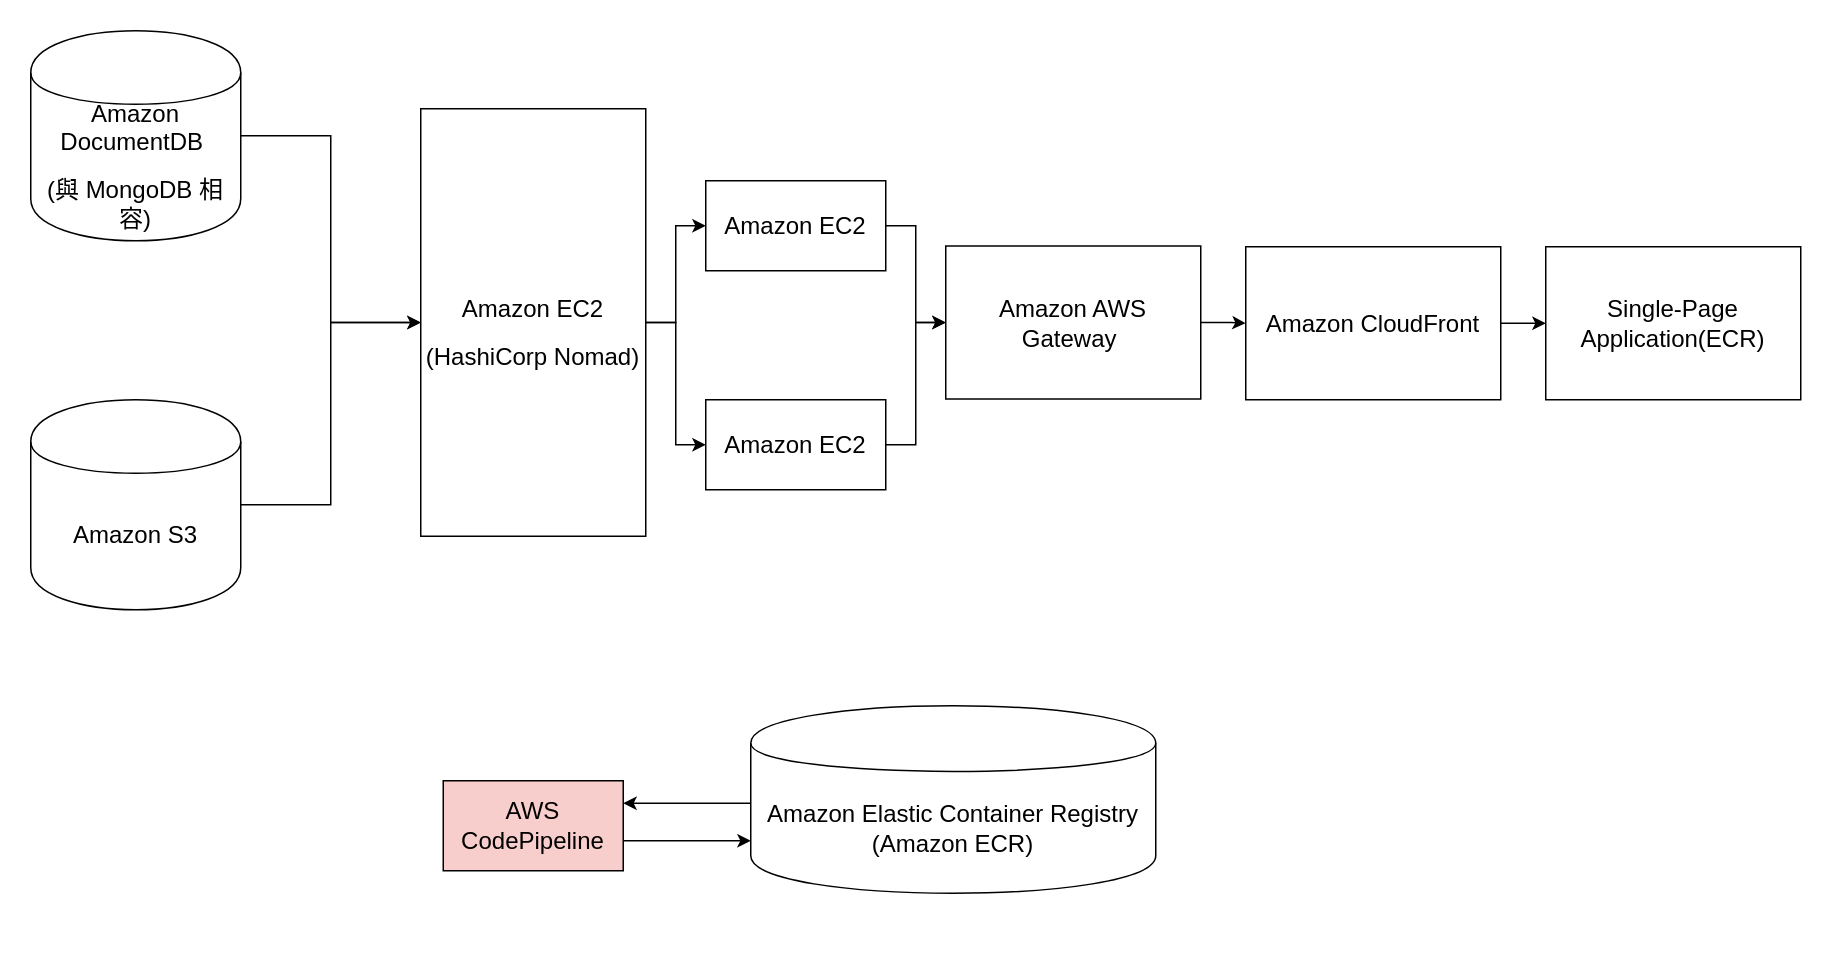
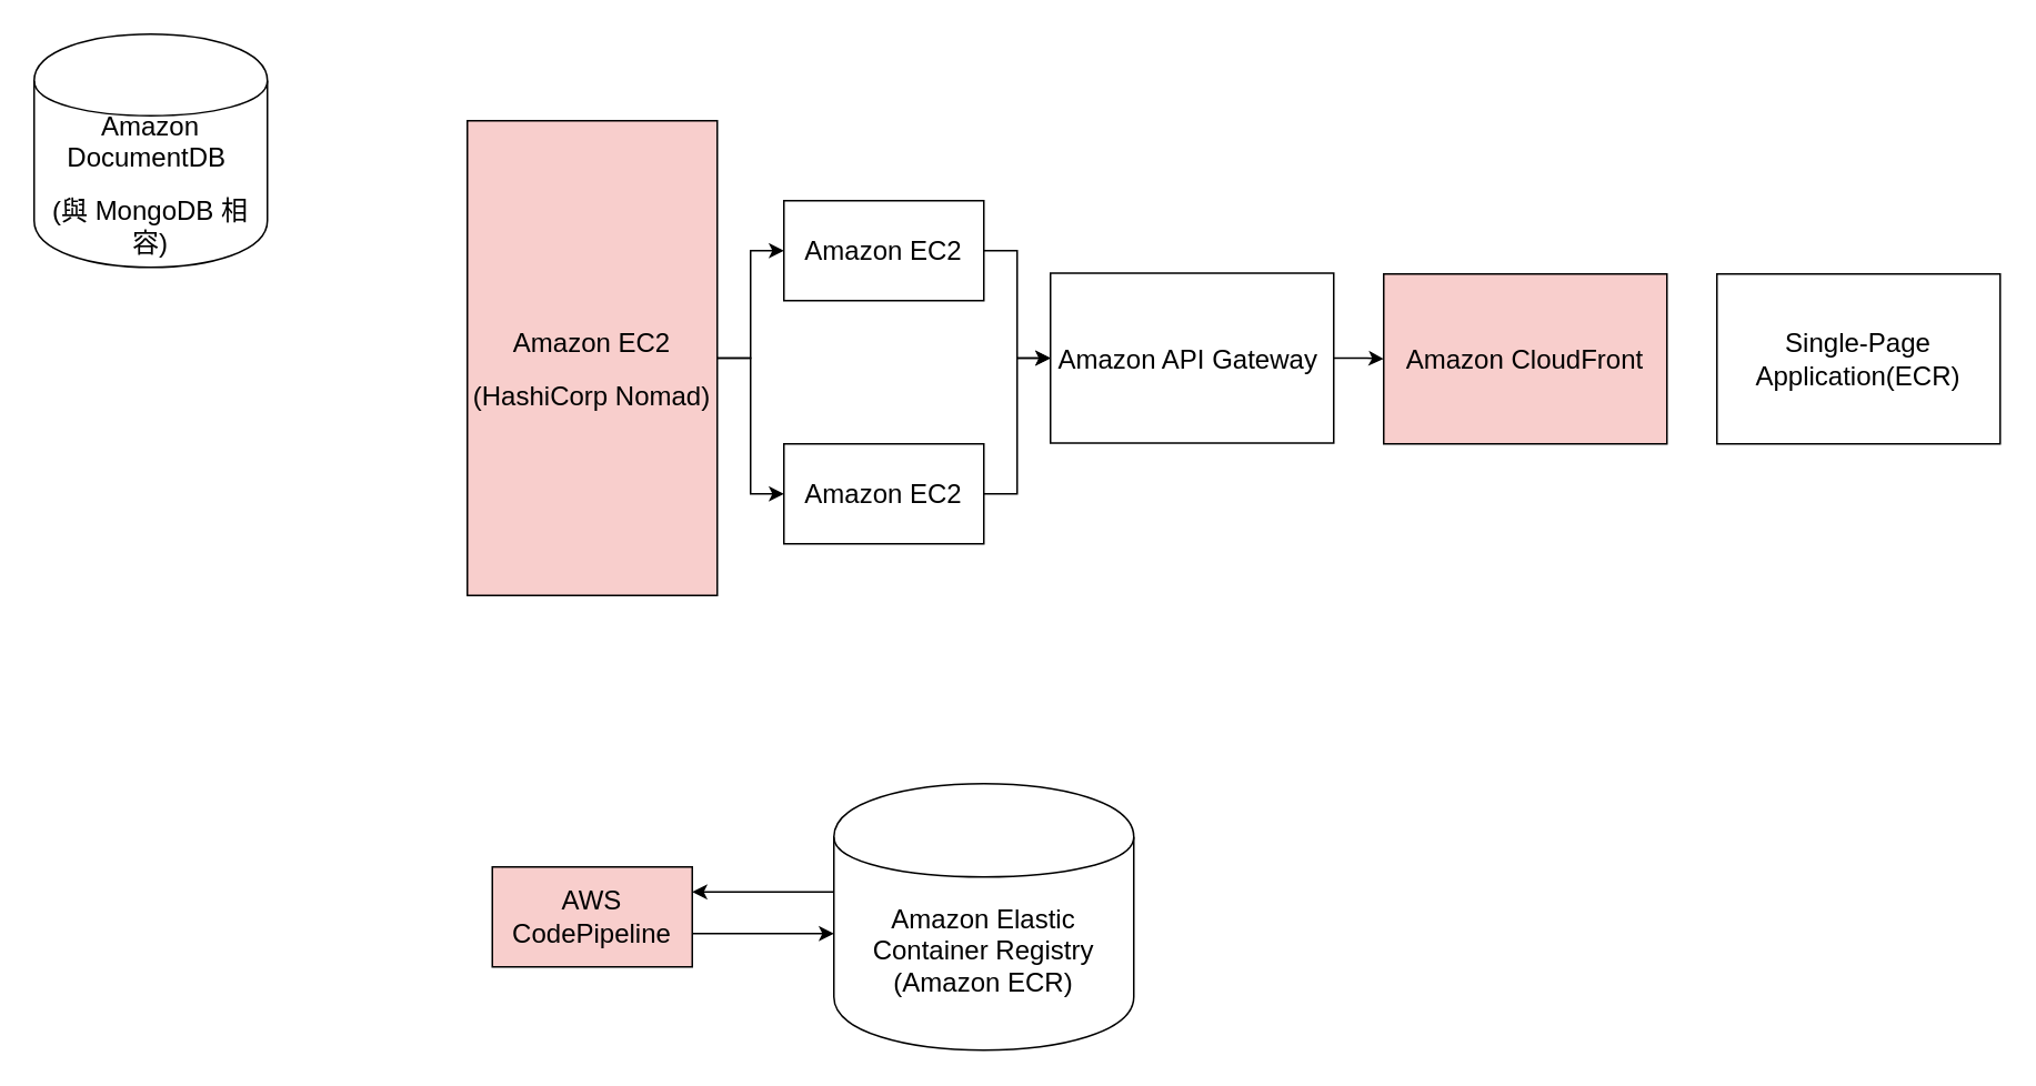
  <mxCell id="0" />
  <mxCell id="1" parent="0" />
  <mxCell id="2" value="" style="edgeStyle=orthogonalEdgeStyle;rounded=0;orthogonalLoop=1;jettySize=auto;html=1;" parent="1" source="3" target="5" edge="1"><mxGeometry relative="1" as="geometry" /></mxCell>
- <mxCell id="3" value="&lt;span lang=&quot;EN-US&quot; style=&quot;font-size: 12.0pt ; font-family: &amp;#34;微軟正黑體&amp;#34; , sans-serif&quot;&gt;Amazon AWS Gateway&amp;nbsp;&lt;/span&gt;" style="rounded=0;whiteSpace=wrap;html=1;" parent="1" vertex="1"><mxGeometry x="630" y="163.5" width="170" height="102" as="geometry" /></mxCell>
- <mxCell id="4" value="" style="edgeStyle=orthogonalEdgeStyle;rounded=0;orthogonalLoop=1;jettySize=auto;html=1;" parent="1" source="5" target="6" edge="1"><mxGeometry relative="1" as="geometry" /></mxCell>
- <mxCell id="5" value="&lt;span lang=&quot;EN-US&quot; style=&quot;font-size: 12.0pt ; font-family: &amp;#34;微軟正黑體&amp;#34; , sans-serif&quot;&gt;Amazon CloudFront&lt;/span&gt;" style="rounded=0;whiteSpace=wrap;html=1;" parent="1" vertex="1"><mxGeometry x="830" y="164" width="170" height="102" as="geometry" /></mxCell>
+ <mxCell id="3" value="&lt;span lang=&quot;EN-US&quot; style=&quot;font-size: 12.0pt ; font-family: &amp;#34;微軟正黑體&amp;#34; , sans-serif&quot;&gt;Amazon API Gateway&amp;nbsp;&lt;/span&gt;" style="rounded=0;whiteSpace=wrap;html=1;" parent="1" vertex="1"><mxGeometry x="630" y="163.5" width="170" height="102" as="geometry" /></mxCell>
+ <mxCell id="5" value="&lt;span lang=&quot;EN-US&quot; style=&quot;font-size: 12.0pt ; font-family: &amp;#34;微軟正黑體&amp;#34; , sans-serif&quot;&gt;Amazon CloudFront&lt;/span&gt;" style="rounded=0;whiteSpace=wrap;html=1;fillColor=#f8cecc;" parent="1" vertex="1"><mxGeometry x="830" y="164" width="170" height="102" as="geometry" /></mxCell>
  <mxCell id="6" value="&lt;span lang=&quot;EN-US&quot; style=&quot;font-size: 12.0pt ; font-family: &amp;#34;微軟正黑體&amp;#34; , sans-serif&quot;&gt;Single-Page Application(ECR)&lt;/span&gt;" style="rounded=0;whiteSpace=wrap;html=1;" parent="1" vertex="1"><mxGeometry x="1030" y="164" width="170" height="102" as="geometry" /></mxCell>
  <mxCell id="7" style="edgeStyle=orthogonalEdgeStyle;rounded=0;orthogonalLoop=1;jettySize=auto;html=1;entryX=1;entryY=0.25;entryDx=0;entryDy=0;" edge="1" parent="1" source="8" target="17"><mxGeometry relative="1" as="geometry"><Array as="points"><mxPoint x="480" y="535" /><mxPoint x="480" y="535" /></Array></mxGeometry></mxCell>
- <mxCell id="8" value="&lt;span lang=&quot;EN-US&quot; style=&quot;font-size: 12.0pt ; font-family: &amp;#34;微軟正黑體&amp;#34; , sans-serif&quot;&gt;Amazon Elastic Container Registry (Amazon ECR)&lt;/span&gt;" style="shape=cylinder;whiteSpace=wrap;html=1;boundedLbl=1;backgroundOutline=1;" vertex="1" parent="1"><mxGeometry x="500" y="470" width="270" height="125" as="geometry" /></mxCell>
- <mxCell id="9" style="edgeStyle=orthogonalEdgeStyle;rounded=0;orthogonalLoop=1;jettySize=auto;html=1;entryX=0;entryY=0.5;entryDx=0;entryDy=0;" edge="1" parent="1" source="10" target="15"><mxGeometry relative="1" as="geometry" /></mxCell>
- <mxCell id="10" value="&lt;span style=&quot;font-family: , sans-serif ; font-size: 16px ; white-space: normal&quot;&gt;Amazon S3&lt;/span&gt;" style="shape=cylinder;whiteSpace=wrap;html=1;boundedLbl=1;backgroundOutline=1;" vertex="1" parent="1"><mxGeometry x="20" y="266" width="140" height="140" as="geometry" /></mxCell>
- <mxCell id="11" style="edgeStyle=orthogonalEdgeStyle;rounded=0;orthogonalLoop=1;jettySize=auto;html=1;" edge="1" parent="1" source="12" target="15"><mxGeometry relative="1" as="geometry" /></mxCell>
+ <mxCell id="8" value="&lt;span lang=&quot;EN-US&quot; style=&quot;font-size: 12.0pt ; font-family: &amp;#34;微軟正黑體&amp;#34; , sans-serif&quot;&gt;Amazon Elastic Container Registry (Amazon ECR)&lt;/span&gt;" style="shape=cylinder;whiteSpace=wrap;html=1;boundedLbl=1;backgroundOutline=1;" vertex="1" parent="1"><mxGeometry x="500" y="470" width="180" height="160" as="geometry" /></mxCell>
  <mxCell id="12" value="&lt;p class=&quot;MsoCaption&quot;&gt;&lt;span lang=&quot;EN-US&quot; style=&quot;font-size: 12pt ; font-family: , sans-serif&quot;&gt;Amazon DocumentDB&amp;nbsp;&lt;/span&gt;&lt;/p&gt;&lt;p class=&quot;MsoCaption&quot;&gt;&lt;span lang=&quot;EN-US&quot; style=&quot;font-size: 12pt ; font-family: , sans-serif&quot;&gt;(&lt;/span&gt;&lt;span style=&quot;font-size: 12pt ; font-family: , sans-serif&quot;&gt;與&lt;span lang=&quot;EN-US&quot;&gt;&amp;nbsp;MongoDB&amp;nbsp;&lt;/span&gt;相容&lt;span lang=&quot;EN-US&quot;&gt;)&lt;/span&gt;&lt;/span&gt;&lt;/p&gt;" style="shape=cylinder;whiteSpace=wrap;html=1;boundedLbl=1;backgroundOutline=1;" vertex="1" parent="1"><mxGeometry x="20" y="20" width="140" height="140" as="geometry" /></mxCell>
  <mxCell id="13" style="edgeStyle=orthogonalEdgeStyle;rounded=0;orthogonalLoop=1;jettySize=auto;html=1;entryX=0;entryY=0.5;entryDx=0;entryDy=0;" edge="1" parent="1" source="15" target="19"><mxGeometry relative="1" as="geometry" /></mxCell>
  <mxCell id="14" style="edgeStyle=orthogonalEdgeStyle;rounded=0;orthogonalLoop=1;jettySize=auto;html=1;entryX=0;entryY=0.5;entryDx=0;entryDy=0;" edge="1" parent="1" source="15" target="21"><mxGeometry relative="1" as="geometry" /></mxCell>
- <mxCell id="15" value="&lt;p class=&quot;MsoNormal&quot;&gt;&lt;span style=&quot;font-family: , sans-serif ; font-size: 16px&quot;&gt;Amazon EC2&lt;/span&gt;&lt;/p&gt;&lt;span style=&quot;font-size: 16px&quot;&gt;(HashiCorp Nomad)&lt;/span&gt;" style="rounded=0;whiteSpace=wrap;html=1;" vertex="1" parent="1"><mxGeometry x="280" y="72" width="150" height="285" as="geometry" /></mxCell>
+ <mxCell id="15" value="&lt;p class=&quot;MsoNormal&quot;&gt;&lt;span style=&quot;font-family: , sans-serif ; font-size: 16px&quot;&gt;Amazon EC2&lt;/span&gt;&lt;/p&gt;&lt;span style=&quot;font-size: 16px&quot;&gt;(HashiCorp Nomad)&lt;/span&gt;" style="rounded=0;whiteSpace=wrap;html=1;fillColor=#f8cecc;" vertex="1" parent="1"><mxGeometry x="280" y="72" width="150" height="285" as="geometry" /></mxCell>
  <mxCell id="16" value="" style="edgeStyle=orthogonalEdgeStyle;rounded=0;orthogonalLoop=1;jettySize=auto;html=1;" edge="1" parent="1" source="17" target="8"><mxGeometry relative="1" as="geometry"><Array as="points"><mxPoint x="470" y="560" /><mxPoint x="470" y="560" /></Array></mxGeometry></mxCell>
  <mxCell id="17" value="&lt;span lang=&quot;EN-US&quot; style=&quot;font-size: 12.0pt ; font-family: &amp;#34;微軟正黑體&amp;#34; , sans-serif&quot;&gt;AWS CodePipeline&lt;/span&gt;" style="rounded=0;whiteSpace=wrap;html=1;fillColor=#f8cecc;" vertex="1" parent="1"><mxGeometry x="295" y="520" width="120" height="60" as="geometry" /></mxCell>
  <mxCell id="18" style="edgeStyle=orthogonalEdgeStyle;rounded=0;orthogonalLoop=1;jettySize=auto;html=1;" edge="1" parent="1" source="19" target="3"><mxGeometry relative="1" as="geometry" /></mxCell>
  <mxCell id="19" value="&lt;span lang=&quot;EN-US&quot; style=&quot;font-size: 12.0pt ; font-family: &amp;#34;微軟正黑體&amp;#34; , sans-serif&quot;&gt;Amazon EC2&lt;/span&gt;" style="rounded=0;whiteSpace=wrap;html=1;" vertex="1" parent="1"><mxGeometry x="470" y="120" width="120" height="60" as="geometry" /></mxCell>
  <mxCell id="20" style="edgeStyle=orthogonalEdgeStyle;rounded=0;orthogonalLoop=1;jettySize=auto;html=1;entryX=0;entryY=0.5;entryDx=0;entryDy=0;" edge="1" parent="1" source="21" target="3"><mxGeometry relative="1" as="geometry" /></mxCell>
  <mxCell id="21" value="&lt;span lang=&quot;EN-US&quot; style=&quot;font-size: 12.0pt ; font-family: &amp;#34;微軟正黑體&amp;#34; , sans-serif&quot;&gt;Amazon EC2&lt;/span&gt;" style="rounded=0;whiteSpace=wrap;html=1;" vertex="1" parent="1"><mxGeometry x="470" y="266" width="120" height="60" as="geometry" /></mxCell>
